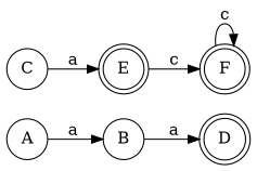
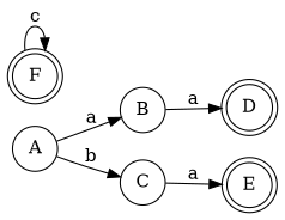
  digraph {
    rankdir=LR
    node [shape=circle]
    edge [color=black]
    A
    B
    C
    D [shape=doublecircle]
    E [shape=doublecircle]
    F [shape=doublecircle]
    A -> B [label=a]
+   A -> C [label=b]
    B -> D [label=a]
    C -> E [label=a]
-   E -> F [label=c]
    F -> F [label=c]
  }
